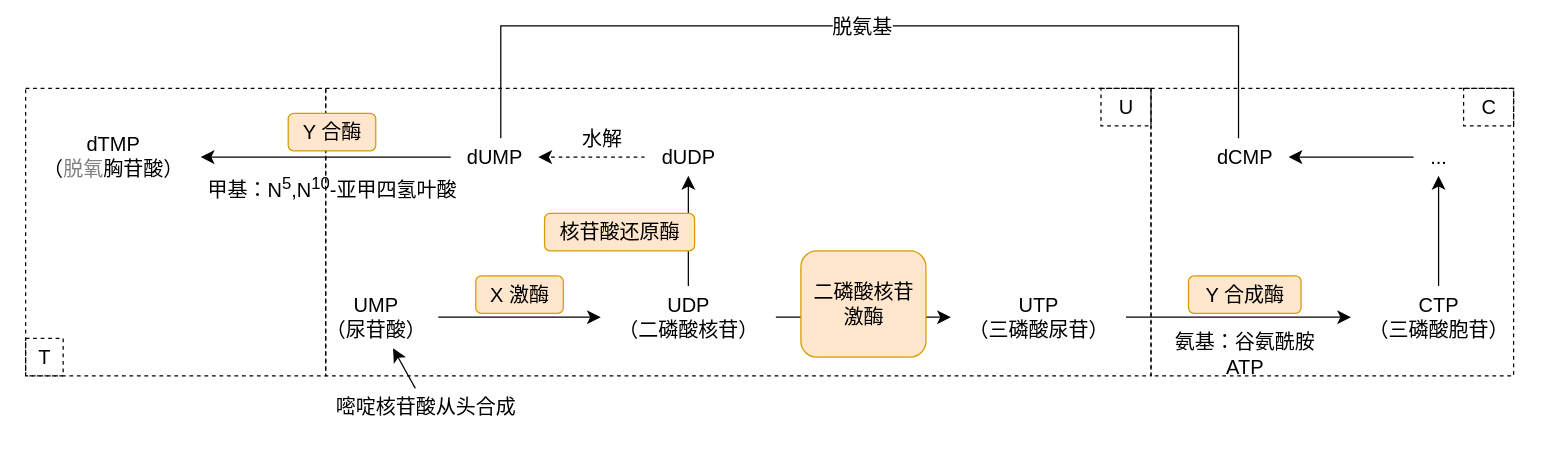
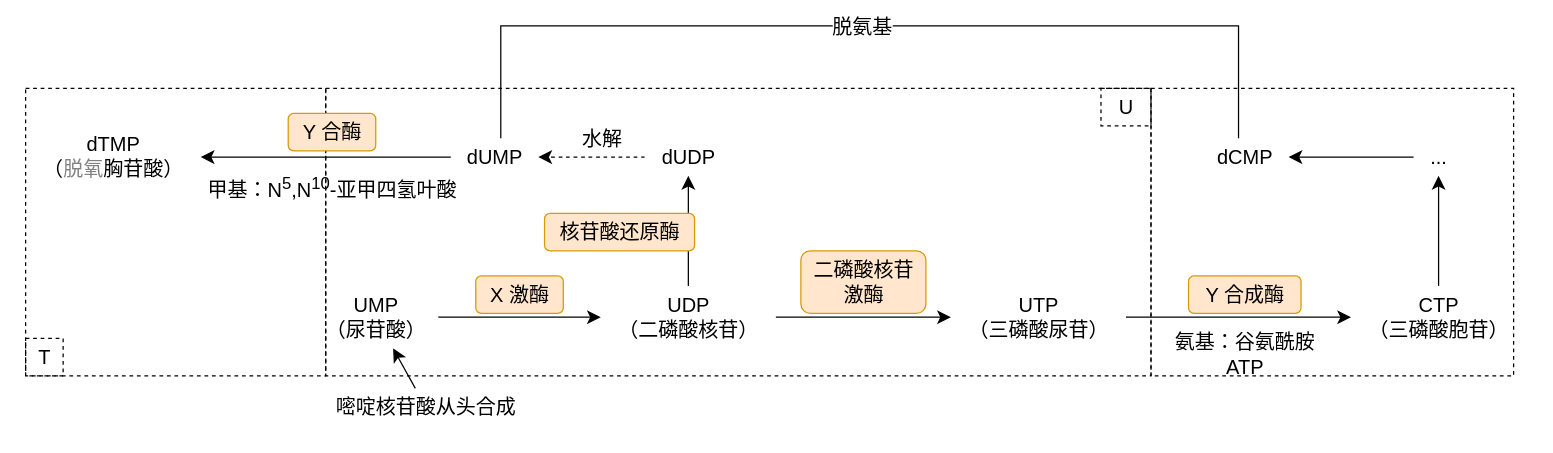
  <mxCell id="0" />
  <mxCell id="1" parent="0" />
  <mxCell id="2" value="" style="rounded=0;whiteSpace=wrap;html=1;fontSize=16;fillColor=none;dashed=1;" vertex="1" parent="1"><mxGeometry x="20" y="70" width="240" height="230" as="geometry" /></mxCell>
  <mxCell id="3" value="" style="rounded=0;whiteSpace=wrap;html=1;fontSize=16;align=center;dashed=1;fillColor=none;" vertex="1" parent="1"><mxGeometry x="260" y="70" width="660" height="230" as="geometry" /></mxCell>
  <mxCell id="4" value="" style="edgeStyle=none;curved=1;rounded=0;orthogonalLoop=1;jettySize=auto;html=1;fontSize=12;startSize=8;endSize=8;" edge="1" parent="1" source="5" target="8"><mxGeometry relative="1" as="geometry" /></mxCell>
  <mxCell id="5" value="UMP&lt;br&gt;（尿苷酸）" style="text;html=1;align=center;verticalAlign=middle;resizable=0;points=[];autosize=1;strokeColor=none;fillColor=none;fontSize=16;" vertex="1" parent="1"><mxGeometry x="250" y="228" width="100" height="50" as="geometry" /></mxCell>
  <mxCell id="6" value="" style="edgeStyle=none;curved=1;rounded=0;orthogonalLoop=1;jettySize=auto;html=1;fontSize=12;startSize=8;endSize=8;" edge="1" parent="1" source="8" target="11"><mxGeometry relative="1" as="geometry" /></mxCell>
  <mxCell id="7" value="" style="edgeStyle=none;curved=1;rounded=0;orthogonalLoop=1;jettySize=auto;html=1;fontSize=12;startSize=8;endSize=8;" edge="1" parent="1" source="8" target="15"><mxGeometry relative="1" as="geometry" /></mxCell>
  <mxCell id="8" value="UDP&lt;br&gt;（二磷酸核苷）" style="text;html=1;align=center;verticalAlign=middle;resizable=0;points=[];autosize=1;strokeColor=none;fillColor=none;fontSize=16;" vertex="1" parent="1"><mxGeometry x="480" y="228" width="140" height="50" as="geometry" /></mxCell>
  <mxCell id="9" value="X 激酶" style="text;html=1;align=center;verticalAlign=middle;resizable=0;points=[];autosize=1;strokeColor=#d79b00;fillColor=#ffe6cc;fontSize=16;rounded=1;" vertex="1" parent="1"><mxGeometry x="380" y="220" width="70" height="30" as="geometry" /></mxCell>
  <mxCell id="10" value="" style="edgeStyle=none;curved=1;rounded=0;orthogonalLoop=1;jettySize=auto;html=1;fontSize=12;startSize=8;endSize=8;" edge="1" parent="1" source="11" target="25"><mxGeometry relative="1" as="geometry" /></mxCell>
  <mxCell id="11" value="UTP&lt;br&gt;（三磷酸尿苷）" style="text;html=1;align=center;verticalAlign=middle;resizable=0;points=[];autosize=1;strokeColor=none;fillColor=none;fontSize=16;" vertex="1" parent="1"><mxGeometry x="760" y="228" width="140" height="50" as="geometry" /></mxCell>
- <mxCell id="12" value="二磷酸核苷&lt;br&gt;激酶" style="text;html=1;align=center;verticalAlign=middle;resizable=0;points=[];autosize=1;strokeColor=#d79b00;fillColor=#ffe6cc;fontSize=16;rounded=1;" vertex="1" parent="1"><mxGeometry x="640" y="200" width="100" height="85" as="geometry" /></mxCell>
+ <mxCell id="12" value="二磷酸核苷&lt;br&gt;激酶" style="text;html=1;align=center;verticalAlign=middle;resizable=0;points=[];autosize=1;strokeColor=#d79b00;fillColor=#ffe6cc;fontSize=16;rounded=1;" vertex="1" parent="1"><mxGeometry x="640" y="200" width="100" height="50" as="geometry" /></mxCell>
  <mxCell id="13" value="" style="edgeStyle=none;curved=1;rounded=0;orthogonalLoop=1;jettySize=auto;html=1;fontSize=12;startSize=8;endSize=8;dashed=1;" edge="1" parent="1" source="15" target="18"><mxGeometry relative="1" as="geometry" /></mxCell>
  <mxCell id="14" value="水解" style="edgeLabel;html=1;align=center;verticalAlign=middle;resizable=0;points=[];fontSize=16;" vertex="1" connectable="0" parent="13"><mxGeometry x="-0.35" y="2" relative="1" as="geometry"><mxPoint x="-7" y="-17" as="offset" /></mxGeometry></mxCell>
  <mxCell id="15" value="dUDP" style="text;html=1;align=center;verticalAlign=middle;resizable=0;points=[];autosize=1;strokeColor=none;fillColor=none;fontSize=16;" vertex="1" parent="1"><mxGeometry x="515" y="110" width="70" height="30" as="geometry" /></mxCell>
  <mxCell id="16" value="核苷酸还原酶" style="text;html=1;align=center;verticalAlign=middle;resizable=0;points=[];autosize=1;strokeColor=#d79b00;fillColor=#ffe6cc;fontSize=16;rounded=1;" vertex="1" parent="1"><mxGeometry x="435" y="170" width="120" height="30" as="geometry" /></mxCell>
  <mxCell id="17" value="" style="edgeStyle=none;curved=1;rounded=0;orthogonalLoop=1;jettySize=auto;html=1;fontSize=12;startSize=8;endSize=8;" edge="1" parent="1" source="18" target="19"><mxGeometry relative="1" as="geometry" /></mxCell>
  <mxCell id="18" value="dUMP" style="text;html=1;align=center;verticalAlign=middle;resizable=0;points=[];autosize=1;strokeColor=none;fillColor=none;fontSize=16;" vertex="1" parent="1"><mxGeometry x="360" y="110" width="70" height="30" as="geometry" /></mxCell>
  <mxCell id="19" value="dTMP&lt;br&gt;（&lt;font color=&quot;#808080&quot;&gt;脱氧&lt;/font&gt;胸苷酸）" style="text;html=1;align=center;verticalAlign=middle;resizable=0;points=[];autosize=1;strokeColor=none;fillColor=none;fontSize=16;" vertex="1" parent="1"><mxGeometry x="20" y="100" width="140" height="50" as="geometry" /></mxCell>
  <mxCell id="20" value="Y 合酶" style="text;html=1;align=center;verticalAlign=middle;resizable=0;points=[];autosize=1;strokeColor=#d79b00;fillColor=#ffe6cc;fontSize=16;rounded=1;" vertex="1" parent="1"><mxGeometry x="230" y="90" width="70" height="30" as="geometry" /></mxCell>
  <mxCell id="21" value="甲基：N&lt;sup&gt;5&lt;/sup&gt;,N&lt;sup&gt;10&lt;/sup&gt;-亚甲四氢叶酸" style="text;html=1;align=center;verticalAlign=middle;resizable=0;points=[];autosize=1;strokeColor=none;fillColor=none;fontSize=16;" vertex="1" parent="1"><mxGeometry x="155" y="130" width="220" height="40" as="geometry" /></mxCell>
  <mxCell id="22" style="edgeStyle=orthogonalEdgeStyle;rounded=0;orthogonalLoop=1;jettySize=auto;html=1;fontSize=12;startSize=8;endSize=8;endArrow=none;" edge="1" parent="1" source="29" target="18"><mxGeometry relative="1" as="geometry"><Array as="points"><mxPoint x="990" y="20" /><mxPoint x="400" y="20" /></Array></mxGeometry></mxCell>
  <mxCell id="23" value="脱氨基" style="edgeLabel;html=1;align=center;verticalAlign=middle;resizable=0;points=[];fontSize=16;" vertex="1" connectable="0" parent="22"><mxGeometry x="0.018" relative="1" as="geometry"><mxPoint as="offset" /></mxGeometry></mxCell>
  <mxCell id="24" style="edgeStyle=none;curved=1;rounded=0;orthogonalLoop=1;jettySize=auto;html=1;fontSize=12;startSize=8;endSize=8;" edge="1" parent="1" source="25" target="31"><mxGeometry relative="1" as="geometry"><mxPoint x="1150" y="160" as="targetPoint" /></mxGeometry></mxCell>
  <mxCell id="25" value="CTP&lt;br&gt;（三磷酸胞苷）" style="text;html=1;align=center;verticalAlign=middle;resizable=0;points=[];autosize=1;strokeColor=none;fillColor=none;fontSize=16;" vertex="1" parent="1"><mxGeometry x="1080" y="228" width="140" height="50" as="geometry" /></mxCell>
  <mxCell id="26" value="Y 合成酶" style="text;html=1;align=center;verticalAlign=middle;resizable=0;points=[];autosize=1;strokeColor=#d79b00;fillColor=#ffe6cc;fontSize=16;rounded=1;" vertex="1" parent="1"><mxGeometry x="950" y="220" width="90" height="30" as="geometry" /></mxCell>
  <mxCell id="27" value="氨基：谷氨酰胺" style="text;html=1;align=center;verticalAlign=middle;resizable=0;points=[];autosize=1;strokeColor=none;fillColor=none;fontSize=16;" vertex="1" parent="1"><mxGeometry x="925" y="258" width="140" height="30" as="geometry" /></mxCell>
  <mxCell id="28" value="ATP" style="text;html=1;align=center;verticalAlign=middle;resizable=0;points=[];autosize=1;strokeColor=none;fillColor=none;fontSize=16;" vertex="1" parent="1"><mxGeometry x="970" y="278" width="50" height="30" as="geometry" /></mxCell>
  <mxCell id="29" value="dCMP" style="text;html=1;align=center;verticalAlign=middle;resizable=0;points=[];autosize=1;strokeColor=none;fillColor=none;fontSize=16;" vertex="1" parent="1"><mxGeometry x="960" y="110" width="70" height="30" as="geometry" /></mxCell>
  <mxCell id="30" style="edgeStyle=none;curved=1;rounded=0;orthogonalLoop=1;jettySize=auto;html=1;fontSize=12;startSize=8;endSize=8;" edge="1" parent="1" source="31" target="29"><mxGeometry relative="1" as="geometry" /></mxCell>
  <mxCell id="31" value="..." style="text;html=1;align=center;verticalAlign=middle;resizable=0;points=[];autosize=1;strokeColor=none;fillColor=none;fontSize=16;" vertex="1" parent="1"><mxGeometry x="1130" y="110" width="40" height="30" as="geometry" /></mxCell>
  <mxCell id="32" value="" style="rounded=0;whiteSpace=wrap;html=1;fontSize=16;fillColor=none;dashed=1;" vertex="1" parent="1"><mxGeometry x="920" y="70" width="290" height="230" as="geometry" /></mxCell>
  <mxCell id="33" value="T" style="text;html=1;align=center;verticalAlign=middle;resizable=0;points=[];autosize=1;strokeColor=default;fillColor=none;fontSize=16;dashed=1;" vertex="1" parent="1"><mxGeometry x="20" y="270" width="30" height="30" as="geometry" /></mxCell>
  <mxCell id="34" value="U" style="text;html=1;align=center;verticalAlign=middle;resizable=0;points=[];autosize=1;strokeColor=default;fillColor=none;fontSize=16;dashed=1;" vertex="1" parent="1"><mxGeometry x="880" y="70" width="40" height="30" as="geometry" /></mxCell>
- <mxCell id="35" value="C" style="text;html=1;align=center;verticalAlign=middle;resizable=0;points=[];autosize=1;strokeColor=default;fillColor=none;fontSize=16;dashed=1;" vertex="1" parent="1"><mxGeometry x="1170" y="70" width="40" height="30" as="geometry" /></mxCell>
  <mxCell id="36" style="edgeStyle=none;curved=1;rounded=0;orthogonalLoop=1;jettySize=auto;html=1;fontSize=12;startSize=8;endSize=8;" edge="1" parent="1" source="37" target="5"><mxGeometry relative="1" as="geometry" /></mxCell>
  <mxCell id="37" value="嘧啶核苷酸从头合成" style="text;html=1;align=center;verticalAlign=middle;resizable=0;points=[];autosize=1;strokeColor=none;fillColor=none;fontSize=16;" vertex="1" parent="1"><mxGeometry x="255" y="310" width="170" height="30" as="geometry" /></mxCell>
